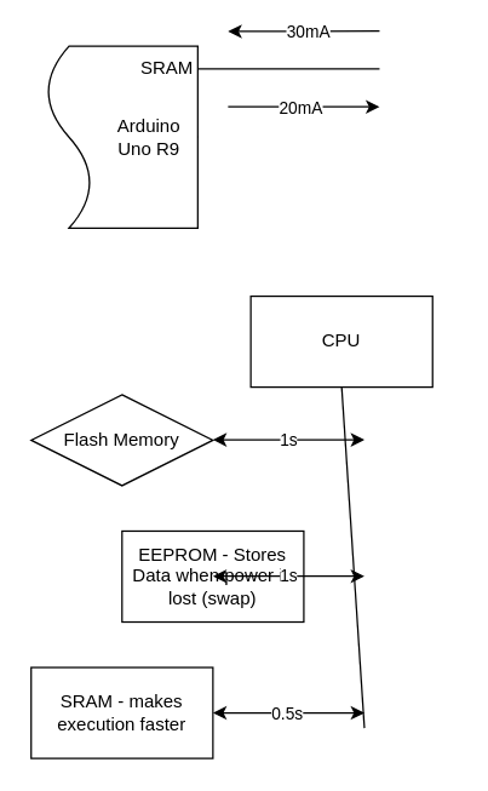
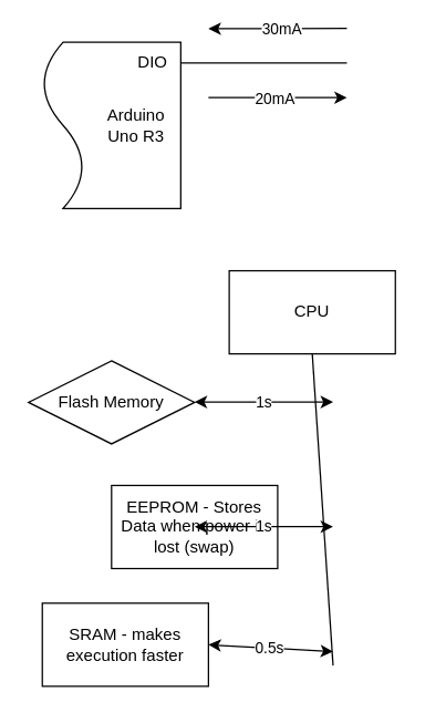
  <mxCell id="0" />
  <mxCell id="1" parent="0" />
  <mxCell id="2" value="" style="group" vertex="1" connectable="0" parent="1"><mxGeometry x="30" y="20" width="220" height="130" as="geometry" /></mxCell>
- <mxCell id="3" value="Arduino Uno R9" style="shape=document;whiteSpace=wrap;html=1;boundedLbl=1;direction=south;" vertex="1" parent="2"><mxGeometry y="10" width="100" height="120" as="geometry" /></mxCell>
- <mxCell id="4" value="SRAM" style="text;html=1;align=center;verticalAlign=middle;whiteSpace=wrap;rounded=0;" vertex="1" parent="2"><mxGeometry x="50" y="10" width="60" height="30" as="geometry" /></mxCell>
+ <mxCell id="3" value="Arduino Uno R3" style="shape=document;whiteSpace=wrap;html=1;boundedLbl=1;direction=south;" vertex="1" parent="2"><mxGeometry y="10" width="100" height="120" as="geometry" /></mxCell>
+ <mxCell id="4" value="DIO" style="text;html=1;align=center;verticalAlign=middle;whiteSpace=wrap;rounded=0;" vertex="1" parent="2"><mxGeometry x="50" y="10" width="60" height="30" as="geometry" /></mxCell>
  <mxCell id="5" value="" style="endArrow=none;html=1;rounded=0;exitX=0.833;exitY=0.5;exitDx=0;exitDy=0;exitPerimeter=0;" edge="1" parent="2" source="4"><mxGeometry width="50" height="50" relative="1" as="geometry"><mxPoint x="109.997" y="30" as="sourcePoint" /><mxPoint x="220" y="25" as="targetPoint" /></mxGeometry></mxCell>
  <mxCell id="6" value="" style="endArrow=classic;html=1;rounded=0;" edge="1" parent="2"><mxGeometry width="50" height="50" relative="1" as="geometry"><mxPoint x="220" as="sourcePoint" /><mxPoint x="120" y="0.23" as="targetPoint" /></mxGeometry></mxCell>
  <mxCell id="7" value="30mA" style="edgeLabel;html=1;align=center;verticalAlign=middle;resizable=0;points=[];" vertex="1" connectable="0" parent="6"><mxGeometry x="-0.037" relative="1" as="geometry"><mxPoint as="offset" /></mxGeometry></mxCell>
  <mxCell id="8" value="" style="endArrow=classic;html=1;rounded=0;" edge="1" parent="2"><mxGeometry width="50" height="50" relative="1" as="geometry"><mxPoint x="120" y="50" as="sourcePoint" /><mxPoint x="220" y="50" as="targetPoint" /></mxGeometry></mxCell>
  <mxCell id="9" value="20mA" style="edgeLabel;html=1;align=center;verticalAlign=middle;resizable=0;points=[];" vertex="1" connectable="0" parent="8"><mxGeometry x="-0.068" relative="1" as="geometry"><mxPoint as="offset" /></mxGeometry></mxCell>
  <mxCell id="10" value="" style="group" vertex="1" connectable="0" parent="1"><mxGeometry y="170" width="280" height="330" as="geometry" x="20" /></mxCell>
  <mxCell id="11" value="CPU" style="rounded=0;whiteSpace=wrap;html=1;" vertex="1" parent="10"><mxGeometry x="145" y="25" width="120" height="60" as="geometry" /></mxCell>
  <mxCell id="12" value="Flash Memory" style="rhombus;whiteSpace=wrap;html=1;" vertex="1" parent="10"><mxGeometry y="90" width="120" height="60" as="geometry" /></mxCell>
  <mxCell id="13" value="EEPROM - Stores Data when power is lost (swap)" style="rounded=0;whiteSpace=wrap;html=1;" vertex="1" parent="10"><mxGeometry x="60" y="180" width="120" height="60" as="geometry" /></mxCell>
- <mxCell id="14" value="SRAM - makes execution faster" style="rounded=0;whiteSpace=wrap;html=1;" vertex="1" parent="10"><mxGeometry y="270" width="120" height="60" as="geometry" /></mxCell>
+ <mxCell id="14" value="SRAM - makes execution faster" style="rounded=0;whiteSpace=wrap;html=1;" vertex="1" parent="10"><mxGeometry x="10" y="265" width="120" height="60" as="geometry" /></mxCell>
  <mxCell id="15" value="" style="endArrow=none;html=1;rounded=0;entryX=0.5;entryY=1;entryDx=0;entryDy=0;" edge="1" parent="10" target="11"><mxGeometry width="50" height="50" relative="1" as="geometry"><mxPoint x="220" y="310" as="sourcePoint" /><mxPoint x="230" y="180" as="targetPoint" /></mxGeometry></mxCell>
  <mxCell id="16" value="" style="endArrow=classic;startArrow=classic;html=1;rounded=0;exitX=1;exitY=0.5;exitDx=0;exitDy=0;" edge="1" parent="10" source="14"><mxGeometry width="50" height="50" relative="1" as="geometry"><mxPoint x="130" y="320" as="sourcePoint" /><mxPoint x="220" y="300" as="targetPoint" /></mxGeometry></mxCell>
  <mxCell id="17" value="0.5s" style="edgeLabel;html=1;align=center;verticalAlign=middle;resizable=0;points=[];" vertex="1" connectable="0" parent="16"><mxGeometry x="-0.031" relative="1" as="geometry"><mxPoint as="offset" /></mxGeometry></mxCell>
  <mxCell id="18" value="" style="endArrow=classic;startArrow=classic;html=1;rounded=0;exitX=1;exitY=0.5;exitDx=0;exitDy=0;" edge="1" parent="10"><mxGeometry width="50" height="50" relative="1" as="geometry"><mxPoint x="120" y="209.76" as="sourcePoint" /><mxPoint x="220" y="209.76" as="targetPoint" /></mxGeometry></mxCell>
  <mxCell id="19" value="1s" style="edgeLabel;html=1;align=center;verticalAlign=middle;resizable=0;points=[];" vertex="1" connectable="0" parent="18"><mxGeometry x="-0.017" relative="1" as="geometry"><mxPoint as="offset" /></mxGeometry></mxCell>
  <mxCell id="20" value="" style="endArrow=classic;startArrow=classic;html=1;rounded=0;exitX=1;exitY=0.5;exitDx=0;exitDy=0;" edge="1" parent="10"><mxGeometry width="50" height="50" relative="1" as="geometry"><mxPoint x="120" y="119.76" as="sourcePoint" /><mxPoint x="220" y="119.76" as="targetPoint" /></mxGeometry></mxCell>
  <mxCell id="21" value="1s" style="edgeLabel;html=1;align=center;verticalAlign=middle;resizable=0;points=[];" vertex="1" connectable="0" parent="20"><mxGeometry x="-0.024" relative="1" as="geometry"><mxPoint as="offset" /></mxGeometry></mxCell>
